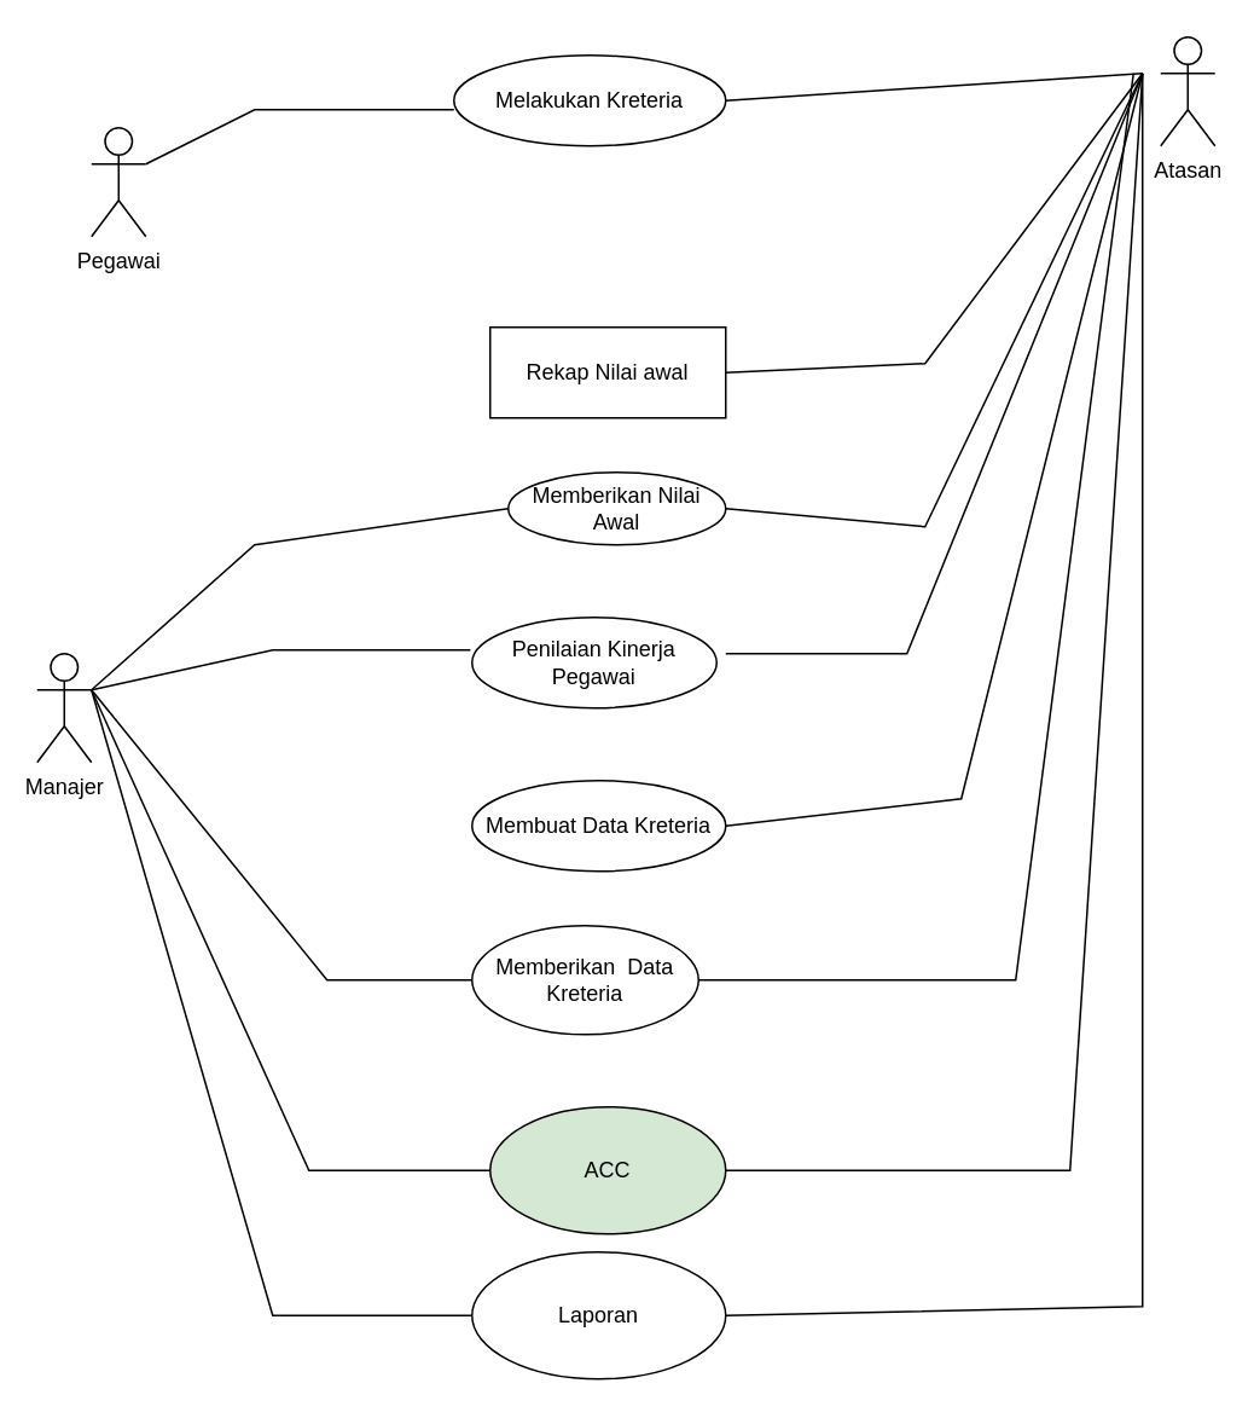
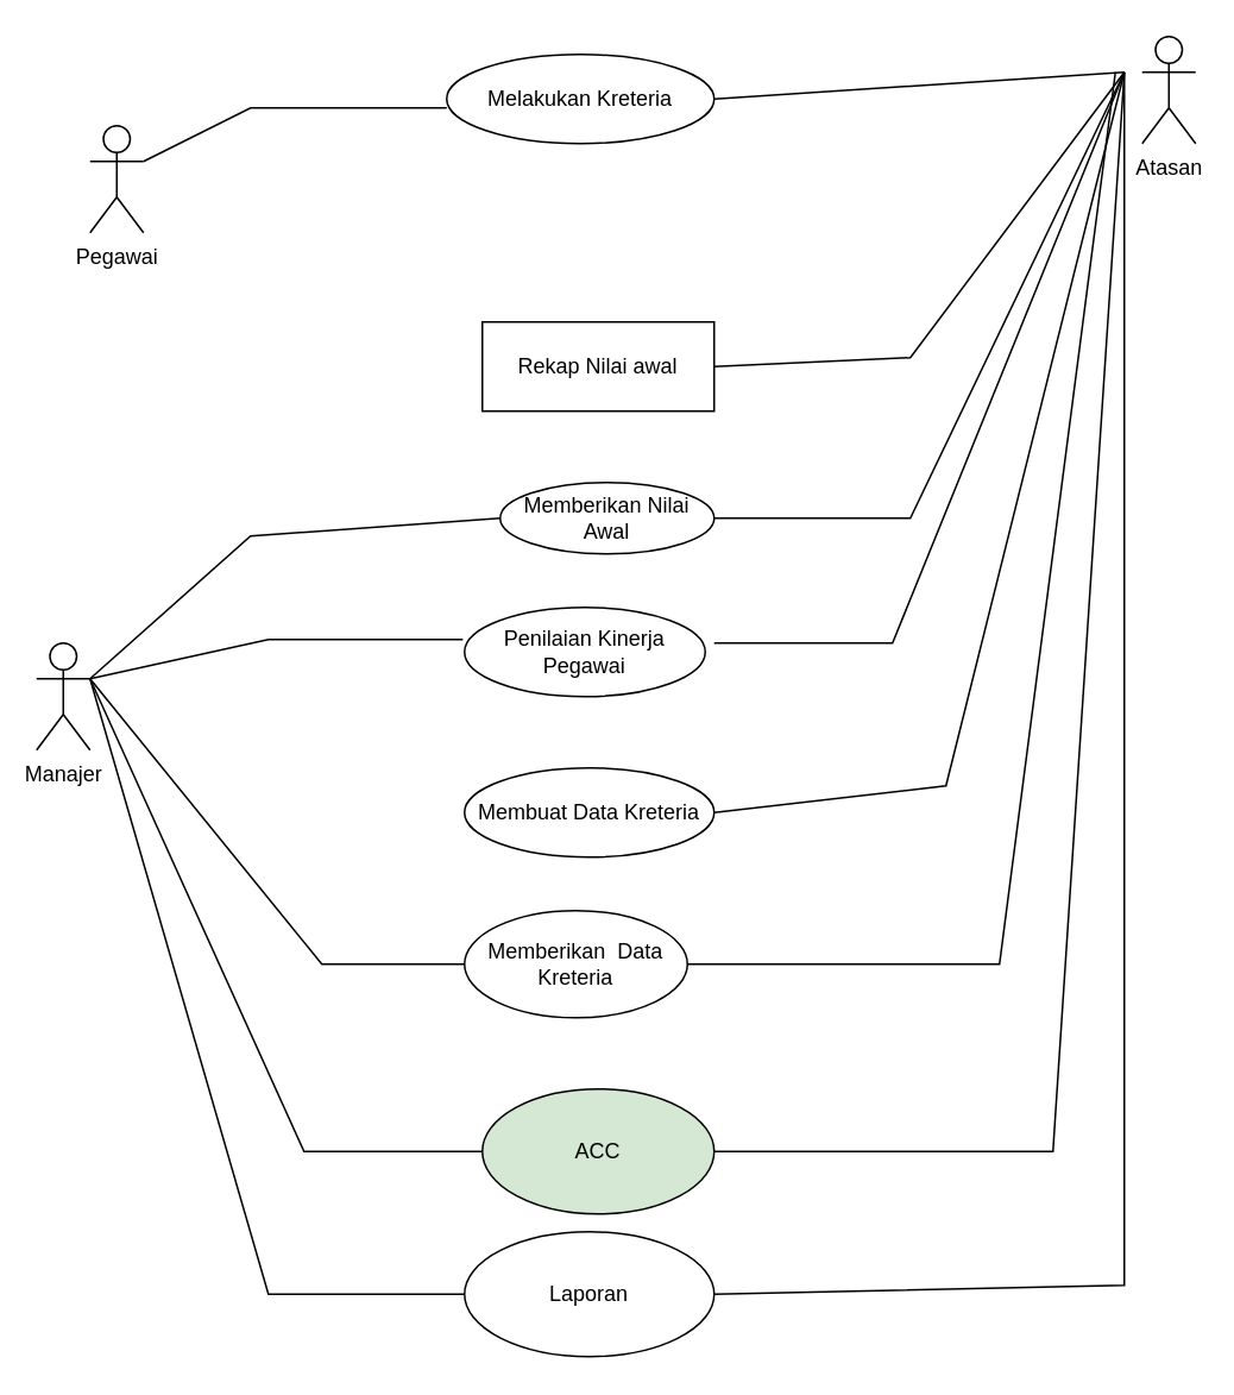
  <mxCell id="0" />
  <mxCell id="1" parent="0" />
  <mxCell id="2" value="Pegawai" style="shape=umlActor;verticalLabelPosition=bottom;verticalAlign=top;html=1;outlineConnect=0;" vertex="1" parent="1"><mxGeometry x="50" y="70" width="30" height="60" as="geometry" /></mxCell>
  <mxCell id="3" value="Atasan" style="shape=umlActor;verticalLabelPosition=bottom;verticalAlign=top;html=1;outlineConnect=0;" vertex="1" parent="1"><mxGeometry x="640" y="20" width="30" height="60" as="geometry" /></mxCell>
  <mxCell id="4" value="Melakukan Kreteria" style="ellipse;whiteSpace=wrap;html=1;" vertex="1" parent="1"><mxGeometry x="250" y="30" width="150" height="50" as="geometry" /></mxCell>
  <mxCell id="5" value="Rekap Nilai awal" style="whiteSpace=wrap;html=1;rounded=0;" vertex="1" parent="1"><mxGeometry x="270" y="180" width="130" height="50" as="geometry" /></mxCell>
  <mxCell id="6" value="" style="endArrow=none;html=1;rounded=0;exitX=1;exitY=0.333;exitDx=0;exitDy=0;exitPerimeter=0;" edge="1" parent="1" source="2"><mxGeometry width="50" height="50" relative="1" as="geometry"><mxPoint x="90" y="140" as="sourcePoint" /><mxPoint x="250" y="60" as="targetPoint" /><Array as="points"><mxPoint x="140" y="60" /></Array></mxGeometry></mxCell>
  <mxCell id="7" value="" style="endArrow=none;html=1;rounded=0;exitX=1;exitY=0.5;exitDx=0;exitDy=0;" edge="1" parent="1" source="4"><mxGeometry width="50" height="50" relative="1" as="geometry"><mxPoint x="400" y="100" as="sourcePoint" /><mxPoint x="630" y="40" as="targetPoint" /></mxGeometry></mxCell>
  <mxCell id="8" value="Manajer" style="shape=umlActor;verticalLabelPosition=bottom;verticalAlign=top;html=1;outlineConnect=0;" vertex="1" parent="1"><mxGeometry x="20" y="360" width="30" height="60" as="geometry" /></mxCell>
- <mxCell id="9" value="Memberikan Nilai Awal" style="ellipse;whiteSpace=wrap;html=1;" vertex="1" parent="1"><mxGeometry x="280" y="260" width="120" height="40" as="geometry" /></mxCell>
+ <mxCell id="9" value="Memberikan Nilai Awal" style="ellipse;whiteSpace=wrap;html=1;" vertex="1" parent="1"><mxGeometry x="280" y="270" width="120" height="40" as="geometry" /></mxCell>
  <mxCell id="10" value="" style="endArrow=none;html=1;rounded=0;exitX=1;exitY=0.5;exitDx=0;exitDy=0;" edge="1" parent="1" source="5"><mxGeometry width="50" height="50" relative="1" as="geometry"><mxPoint x="400" y="255" as="sourcePoint" /><mxPoint x="630" y="40" as="targetPoint" /><Array as="points"><mxPoint x="510" y="200" /></Array></mxGeometry></mxCell>
  <mxCell id="11" value="" style="endArrow=none;html=1;rounded=0;exitX=1;exitY=0.5;exitDx=0;exitDy=0;" edge="1" parent="1" source="9"><mxGeometry width="50" height="50" relative="1" as="geometry"><mxPoint x="410" y="280" as="sourcePoint" /><mxPoint x="630" y="40" as="targetPoint" /><Array as="points"><mxPoint x="510" y="290" /></Array></mxGeometry></mxCell>
  <mxCell id="12" value="Penilaian Kinerja Pegawai" style="ellipse;whiteSpace=wrap;html=1;" vertex="1" parent="1"><mxGeometry x="260" y="340" width="135" height="50" as="geometry" /></mxCell>
  <mxCell id="13" value="" style="endArrow=none;html=1;rounded=0;" edge="1" parent="1"><mxGeometry width="50" height="50" relative="1" as="geometry"><mxPoint x="400" y="360" as="sourcePoint" /><mxPoint x="630" y="40" as="targetPoint" /><Array as="points"><mxPoint x="500" y="360" /></Array></mxGeometry></mxCell>
  <mxCell id="14" value="Membuat Data Kreteria" style="ellipse;whiteSpace=wrap;html=1;" vertex="1" parent="1"><mxGeometry x="260" y="430" width="140" height="50" as="geometry" /></mxCell>
  <mxCell id="15" value="" style="endArrow=none;html=1;rounded=0;exitX=1;exitY=0.5;exitDx=0;exitDy=0;" edge="1" parent="1" source="14"><mxGeometry width="50" height="50" relative="1" as="geometry"><mxPoint x="420" y="480" as="sourcePoint" /><mxPoint x="630" y="40" as="targetPoint" /><Array as="points"><mxPoint x="530" y="440" /></Array></mxGeometry></mxCell>
  <mxCell id="16" value="Memberikan&amp;nbsp; Data Kreteria" style="ellipse;whiteSpace=wrap;html=1;" vertex="1" parent="1"><mxGeometry x="260" y="510" width="125" height="60" as="geometry" /></mxCell>
  <mxCell id="17" value="ACC" style="ellipse;whiteSpace=wrap;html=1;fillColor=#d5e8d4;" vertex="1" parent="1"><mxGeometry x="270" y="610" width="130" height="70" as="geometry" /></mxCell>
  <mxCell id="18" value="Laporan" style="ellipse;whiteSpace=wrap;html=1;" vertex="1" parent="1"><mxGeometry x="260" y="690" width="140" height="70" as="geometry" /></mxCell>
  <mxCell id="19" value="" style="endArrow=none;html=1;rounded=0;exitX=1;exitY=0.5;exitDx=0;exitDy=0;" edge="1" parent="1" source="17"><mxGeometry width="50" height="50" relative="1" as="geometry"><mxPoint x="400" y="680" as="sourcePoint" /><mxPoint x="630" y="40" as="targetPoint" /><Array as="points"><mxPoint x="590" y="645" /></Array></mxGeometry></mxCell>
  <mxCell id="20" value="" style="endArrow=none;html=1;rounded=0;" edge="1" parent="1"><mxGeometry width="50" height="50" relative="1" as="geometry"><mxPoint x="385" y="540" as="sourcePoint" /><mxPoint x="625" y="40" as="targetPoint" /><Array as="points"><mxPoint x="560" y="540" /></Array></mxGeometry></mxCell>
  <mxCell id="21" value="" style="endArrow=none;html=1;rounded=0;exitX=1;exitY=0.5;exitDx=0;exitDy=0;" edge="1" parent="1" source="18"><mxGeometry width="50" height="50" relative="1" as="geometry"><mxPoint x="400" y="770" as="sourcePoint" /><mxPoint x="630" y="40" as="targetPoint" /><Array as="points"><mxPoint x="630" y="720" /></Array></mxGeometry></mxCell>
  <mxCell id="22" value="" style="endArrow=none;html=1;rounded=0;entryX=0;entryY=0.5;entryDx=0;entryDy=0;exitX=1;exitY=0.333;exitDx=0;exitDy=0;exitPerimeter=0;" edge="1" parent="1" source="8" target="18"><mxGeometry width="50" height="50" relative="1" as="geometry"><mxPoint x="140" y="410" as="sourcePoint" /><mxPoint x="240" y="690" as="targetPoint" /><Array as="points"><mxPoint x="150" y="725" /></Array></mxGeometry></mxCell>
  <mxCell id="23" value="" style="endArrow=none;html=1;rounded=0;entryX=0;entryY=0.5;entryDx=0;entryDy=0;exitX=1;exitY=0.333;exitDx=0;exitDy=0;exitPerimeter=0;" edge="1" parent="1" source="8" target="9"><mxGeometry width="50" height="50" relative="1" as="geometry"><mxPoint x="60" y="380" as="sourcePoint" /><mxPoint x="120" y="360" as="targetPoint" /><Array as="points"><mxPoint x="140" y="300" /></Array></mxGeometry></mxCell>
  <mxCell id="24" value="" style="endArrow=none;html=1;rounded=0;entryX=-0.007;entryY=0.36;entryDx=0;entryDy=0;entryPerimeter=0;" edge="1" parent="1" target="12"><mxGeometry width="50" height="50" relative="1" as="geometry"><mxPoint x="50" y="380" as="sourcePoint" /><mxPoint x="130" y="370" as="targetPoint" /><Array as="points"><mxPoint x="150" y="358" /></Array></mxGeometry></mxCell>
  <mxCell id="25" value="" style="endArrow=none;html=1;rounded=0;exitX=1;exitY=0.333;exitDx=0;exitDy=0;exitPerimeter=0;entryX=0;entryY=0.5;entryDx=0;entryDy=0;" edge="1" parent="1" source="8" target="16"><mxGeometry width="50" height="50" relative="1" as="geometry"><mxPoint x="110" y="450" as="sourcePoint" /><mxPoint x="160" y="400" as="targetPoint" /><Array as="points"><mxPoint x="180" y="540" /></Array></mxGeometry></mxCell>
  <mxCell id="26" value="" style="endArrow=none;html=1;rounded=0;entryX=0;entryY=0.5;entryDx=0;entryDy=0;" edge="1" parent="1" target="17"><mxGeometry width="50" height="50" relative="1" as="geometry"><mxPoint x="50" y="380" as="sourcePoint" /><mxPoint x="170" y="550" as="targetPoint" /><Array as="points"><mxPoint x="170" y="645" /></Array></mxGeometry></mxCell>
